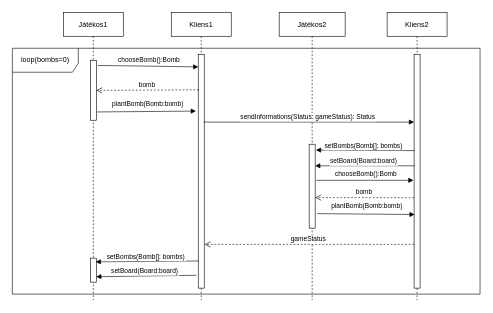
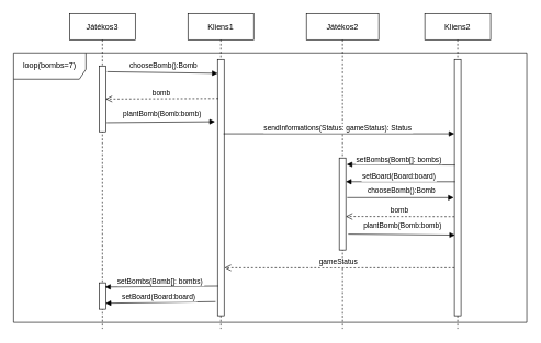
  <mxCell id="0" />
  <mxCell id="1" parent="0" />
- <mxCell id="2" value="Játékos1" style="shape=umlLifeline;perimeter=lifelinePerimeter;container=1;collapsible=0;recursiveResize=0;rounded=0;shadow=0;strokeWidth=1;" parent="1" vertex="1"><mxGeometry x="105" y="20" width="100" height="480" as="geometry" /></mxCell>
+ <mxCell id="2" value="Játékos3" style="shape=umlLifeline;perimeter=lifelinePerimeter;container=1;collapsible=0;recursiveResize=0;rounded=0;shadow=0;strokeWidth=1;" parent="1" vertex="1"><mxGeometry x="105" y="20" width="100" height="480" as="geometry" /></mxCell>
  <mxCell id="3" value="" style="points=[];perimeter=orthogonalPerimeter;rounded=0;shadow=0;strokeWidth=1;" parent="2" vertex="1"><mxGeometry x="45" y="80" width="10" height="100" as="geometry" /></mxCell>
  <mxCell id="4" value="Kliens1" style="shape=umlLifeline;perimeter=lifelinePerimeter;container=1;collapsible=0;recursiveResize=0;rounded=0;shadow=0;strokeWidth=1;" parent="1" vertex="1"><mxGeometry x="285" y="20" width="100" height="480" as="geometry" /></mxCell>
  <mxCell id="5" value="" style="points=[];perimeter=orthogonalPerimeter;rounded=0;shadow=0;strokeWidth=1;" parent="4" vertex="1"><mxGeometry x="45" y="70" width="10" height="390" as="geometry" /></mxCell>
  <mxCell id="6" value="Játékos2" style="shape=umlLifeline;perimeter=lifelinePerimeter;container=1;collapsible=0;recursiveResize=0;rounded=0;shadow=0;strokeWidth=1;" parent="1" vertex="1"><mxGeometry x="465" y="20" width="110" height="480" as="geometry" /></mxCell>
  <mxCell id="7" value="" style="points=[];perimeter=orthogonalPerimeter;rounded=0;shadow=0;strokeWidth=1;" parent="6" vertex="1"><mxGeometry x="50" y="220" width="10" height="140" as="geometry" /></mxCell>
  <mxCell id="8" value="bomb" style="verticalAlign=bottom;endArrow=open;dashed=1;endSize=8;shadow=0;strokeWidth=1;exitX=0.1;exitY=0.152;exitDx=0;exitDy=0;exitPerimeter=0;" parent="6" edge="1"><mxGeometry relative="1" as="geometry"><mxPoint x="60" y="309" as="targetPoint" /><mxPoint x="225" y="309.28" as="sourcePoint" /></mxGeometry></mxCell>
  <mxCell id="9" value="Kliens2" style="shape=umlLifeline;perimeter=lifelinePerimeter;container=1;collapsible=0;recursiveResize=0;rounded=0;shadow=0;strokeWidth=1;" parent="1" vertex="1"><mxGeometry x="645" y="20" width="100" height="480" as="geometry" /></mxCell>
  <mxCell id="10" value="" style="points=[];perimeter=orthogonalPerimeter;rounded=0;shadow=0;strokeWidth=1;" parent="9" vertex="1"><mxGeometry x="45" y="70" width="10" height="390" as="geometry" /></mxCell>
  <mxCell id="11" value="gameStatus" style="verticalAlign=bottom;endArrow=open;dashed=1;endSize=8;shadow=0;strokeWidth=1;entryX=1.06;entryY=0.813;entryDx=0;entryDy=0;entryPerimeter=0;" parent="1" source="10" target="5" edge="1"><mxGeometry x="0.006" relative="1" as="geometry"><mxPoint x="700" y="189" as="targetPoint" /><mxPoint x="530.6" y="189" as="sourcePoint" /><mxPoint as="offset" /></mxGeometry></mxCell>
  <mxCell id="12" value="plantBomb(Bomb:bomb)" style="verticalAlign=bottom;endArrow=block;shadow=0;strokeWidth=1;exitX=1.14;exitY=0.862;exitDx=0;exitDy=0;exitPerimeter=0;entryX=-0.38;entryY=0.243;entryDx=0;entryDy=0;entryPerimeter=0;" parent="1" source="3" target="5" edge="1"><mxGeometry x="0.028" y="4" relative="1" as="geometry"><mxPoint x="350" y="140" as="sourcePoint" /><mxPoint x="295" y="186" as="targetPoint" /><mxPoint as="offset" /></mxGeometry></mxCell>
  <mxCell id="13" value="chooseBomb():Bomb" style="verticalAlign=bottom;endArrow=block;shadow=0;strokeWidth=1;entryX=0.02;entryY=0.054;entryDx=0;entryDy=0;entryPerimeter=0;exitX=1.22;exitY=0.086;exitDx=0;exitDy=0;exitPerimeter=0;" parent="1" source="3" target="5" edge="1"><mxGeometry x="0.028" y="1" relative="1" as="geometry"><mxPoint x="195" y="108" as="sourcePoint" /><mxPoint x="295" y="109" as="targetPoint" /><mxPoint as="offset" /></mxGeometry></mxCell>
  <mxCell id="14" value="bomb" style="verticalAlign=bottom;endArrow=open;dashed=1;endSize=8;shadow=0;strokeWidth=1;exitX=0.1;exitY=0.152;exitDx=0;exitDy=0;exitPerimeter=0;entryX=0.98;entryY=0.502;entryDx=0;entryDy=0;entryPerimeter=0;" parent="1" source="5" target="3" edge="1"><mxGeometry relative="1" as="geometry"><mxPoint x="700" y="189" as="targetPoint" /><mxPoint x="535.6" y="189" as="sourcePoint" /></mxGeometry></mxCell>
  <mxCell id="15" value="sendInformations(Status: gameStatus): Status" style="verticalAlign=bottom;endArrow=block;shadow=0;strokeWidth=1;exitX=0.9;exitY=0.29;exitDx=0;exitDy=0;exitPerimeter=0;" parent="1" source="5" target="10" edge="1"><mxGeometry x="-0.006" relative="1" as="geometry"><mxPoint x="340" y="130" as="sourcePoint" /><mxPoint x="511" y="130" as="targetPoint" /><mxPoint as="offset" /></mxGeometry></mxCell>
  <mxCell id="16" value="plantBomb(Bomb:bomb)" style="verticalAlign=bottom;endArrow=block;shadow=0;strokeWidth=1;exitX=1.36;exitY=0.827;exitDx=0;exitDy=0;exitPerimeter=0;entryX=0.1;entryY=0.634;entryDx=0;entryDy=0;entryPerimeter=0;" parent="1" source="7" edge="1"><mxGeometry x="0.028" y="4" relative="1" as="geometry"><mxPoint x="709" y="320" as="sourcePoint" /><mxPoint x="691" y="357.26" as="targetPoint" /><mxPoint as="offset" /></mxGeometry></mxCell>
  <mxCell id="17" value="" style="points=[];perimeter=orthogonalPerimeter;rounded=0;shadow=0;strokeWidth=1;" parent="1" vertex="1"><mxGeometry x="150" y="430" width="10" height="40" as="geometry" /></mxCell>
- <mxCell id="18" value="loop(bombs=0)" style="shape=umlFrame;whiteSpace=wrap;html=1;glass=0;fillColor=none;width=110;height=40;" parent="1" vertex="1"><mxGeometry x="20" y="80" width="780" height="410" as="geometry" /></mxCell>
+ <mxCell id="18" value="loop(bombs=7)" style="shape=umlFrame;whiteSpace=wrap;html=1;glass=0;fillColor=none;width=110;height=40;" parent="1" vertex="1"><mxGeometry x="20" y="80" width="780" height="410" as="geometry" /></mxCell>
  <mxCell id="19" value="setBombs(Bomb[]: bombs)" style="verticalAlign=bottom;endArrow=block;shadow=0;strokeWidth=1;exitX=0.1;exitY=0.412;exitDx=0;exitDy=0;exitPerimeter=0;entryX=1.12;entryY=0.07;entryDx=0;entryDy=0;entryPerimeter=0;" edge="1" parent="1" source="10" target="7"><mxGeometry x="0.028" y="1" relative="1" as="geometry"><mxPoint x="585" y="220" as="sourcePoint" /><mxPoint x="535" y="251" as="targetPoint" /><mxPoint as="offset" /></mxGeometry></mxCell>
  <mxCell id="20" value="setBoard(Board:board)" style="verticalAlign=bottom;endArrow=block;shadow=0;strokeWidth=1;exitX=0.1;exitY=0.477;exitDx=0;exitDy=0;exitPerimeter=0;" edge="1" parent="1" source="10"><mxGeometry x="0.028" y="1" relative="1" as="geometry"><mxPoint x="679" y="273.26" as="sourcePoint" /><mxPoint x="525" y="276" as="targetPoint" /><mxPoint as="offset" /></mxGeometry></mxCell>
  <mxCell id="21" value="chooseBomb():Bomb" style="verticalAlign=bottom;endArrow=block;shadow=0;strokeWidth=1;exitX=1.2;exitY=0.43;exitDx=0;exitDy=0;exitPerimeter=0;entryX=-0.1;entryY=0.539;entryDx=0;entryDy=0;entryPerimeter=0;" parent="1" source="7" edge="1" target="10"><mxGeometry x="0.028" y="1" relative="1" as="geometry"><mxPoint x="554" y="288" as="sourcePoint" /><mxPoint x="689" y="291" as="targetPoint" /><mxPoint as="offset" /></mxGeometry></mxCell>
  <mxCell id="22" value="setBombs(Bomb[]: bombs)" style="verticalAlign=bottom;endArrow=block;shadow=0;strokeWidth=1;exitX=0.1;exitY=0.884;exitDx=0;exitDy=0;exitPerimeter=0;entryX=0.9;entryY=0.155;entryDx=0;entryDy=0;entryPerimeter=0;" edge="1" parent="1" source="5" target="17"><mxGeometry x="0.028" y="1" relative="1" as="geometry"><mxPoint x="325" y="434" as="sourcePoint" /><mxPoint x="215" y="390" as="targetPoint" /><mxPoint as="offset" /></mxGeometry></mxCell>
  <mxCell id="23" value="setBoard(Board:board)" style="verticalAlign=bottom;endArrow=block;shadow=0;strokeWidth=1;exitX=-0.3;exitY=0.945;exitDx=0;exitDy=0;exitPerimeter=0;entryX=0.98;entryY=0.775;entryDx=0;entryDy=0;entryPerimeter=0;" edge="1" parent="1" source="5" target="17"><mxGeometry x="0.028" y="1" relative="1" as="geometry"><mxPoint x="701" y="286.03" as="sourcePoint" /><mxPoint x="165" y="459" as="targetPoint" /><mxPoint as="offset" /></mxGeometry></mxCell>
